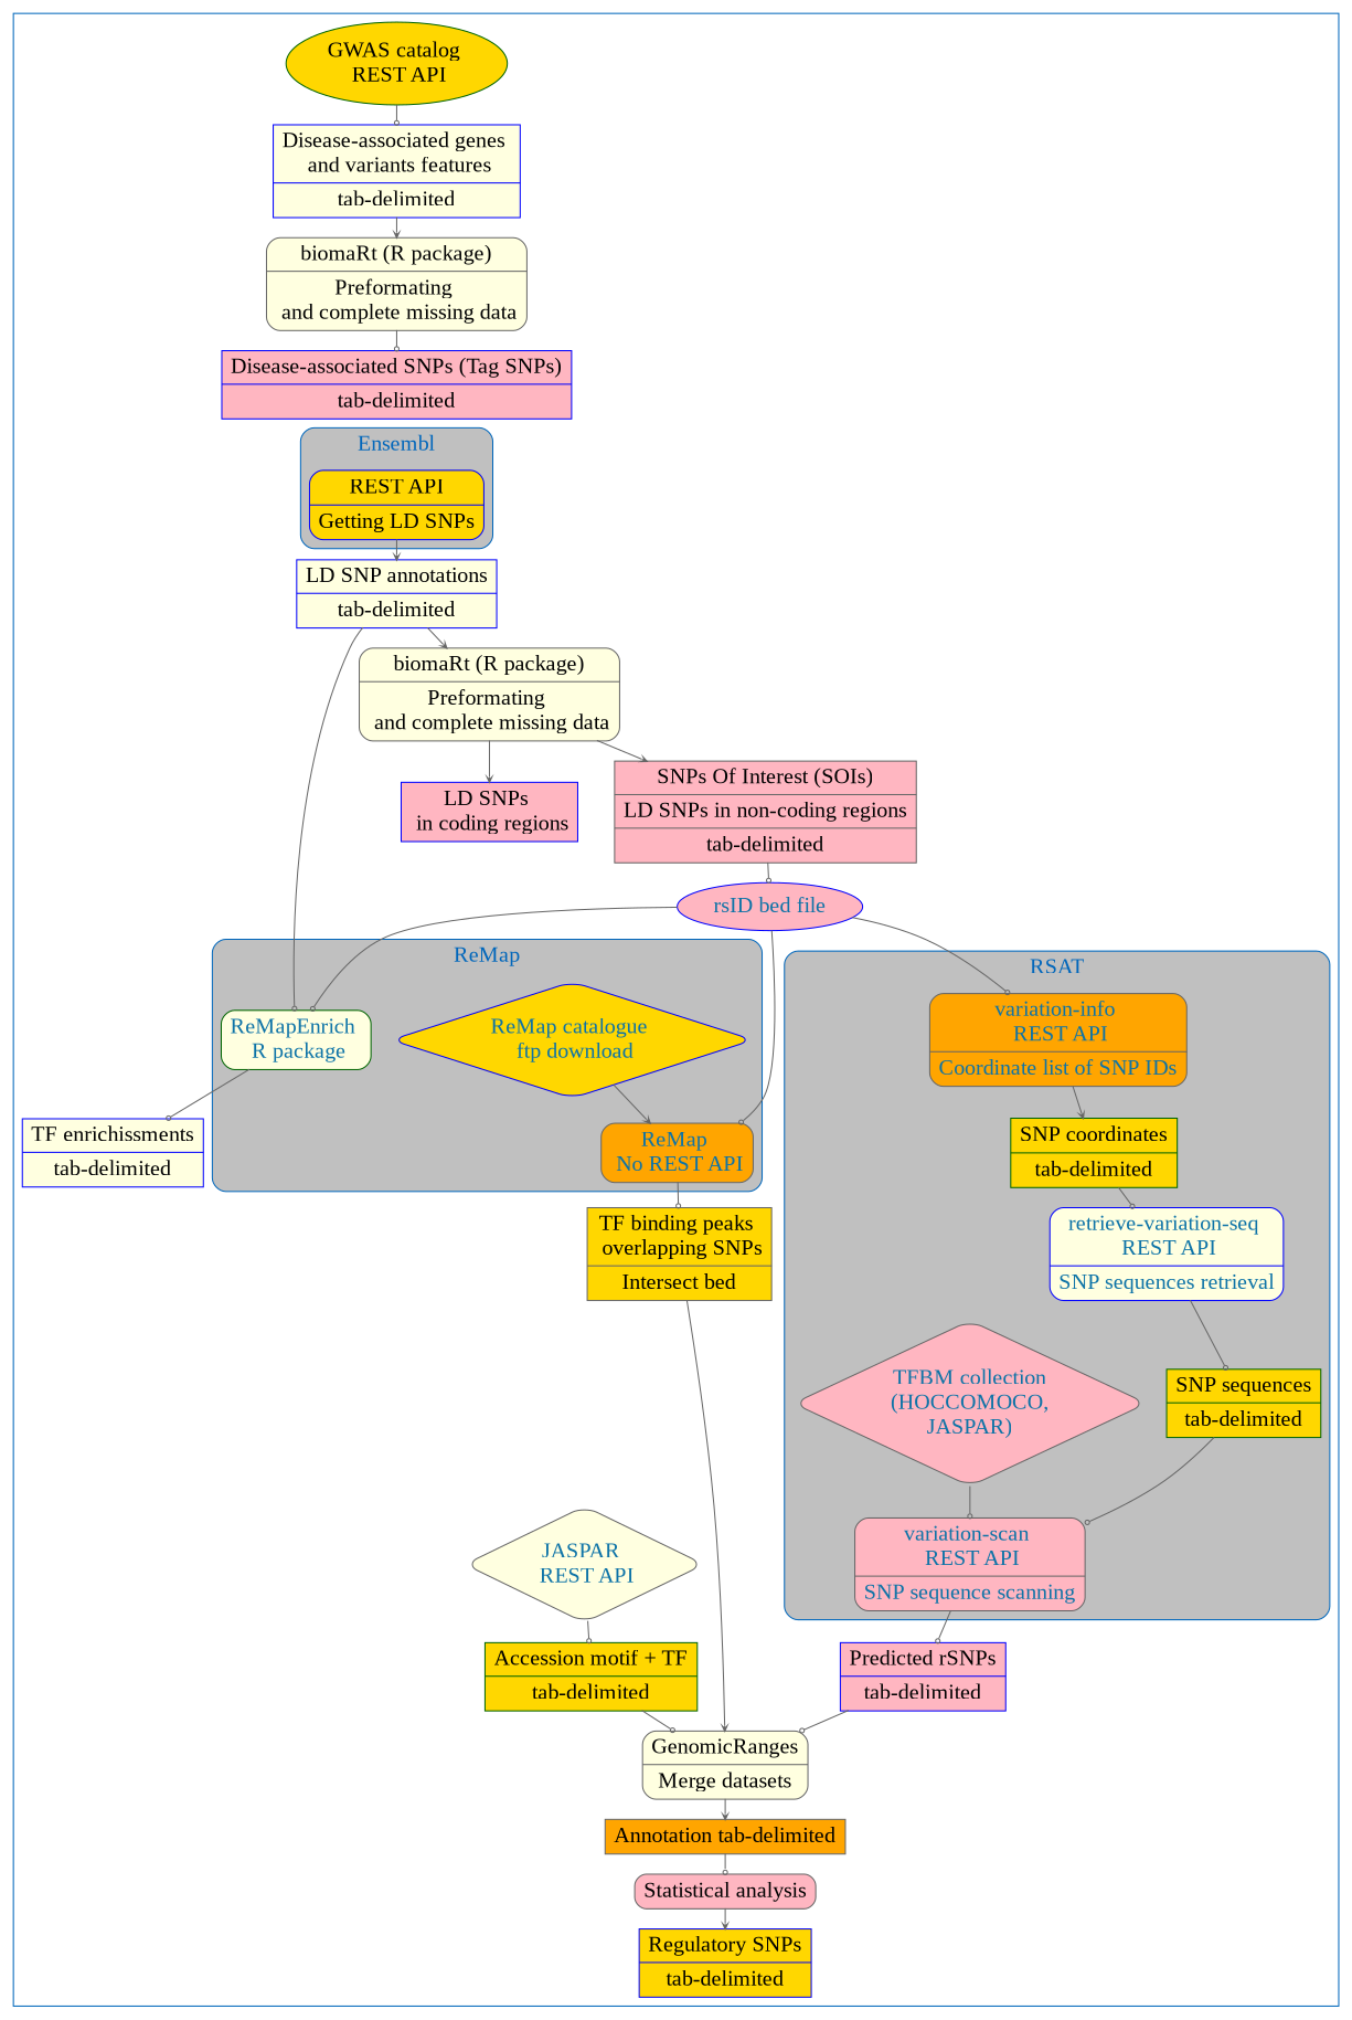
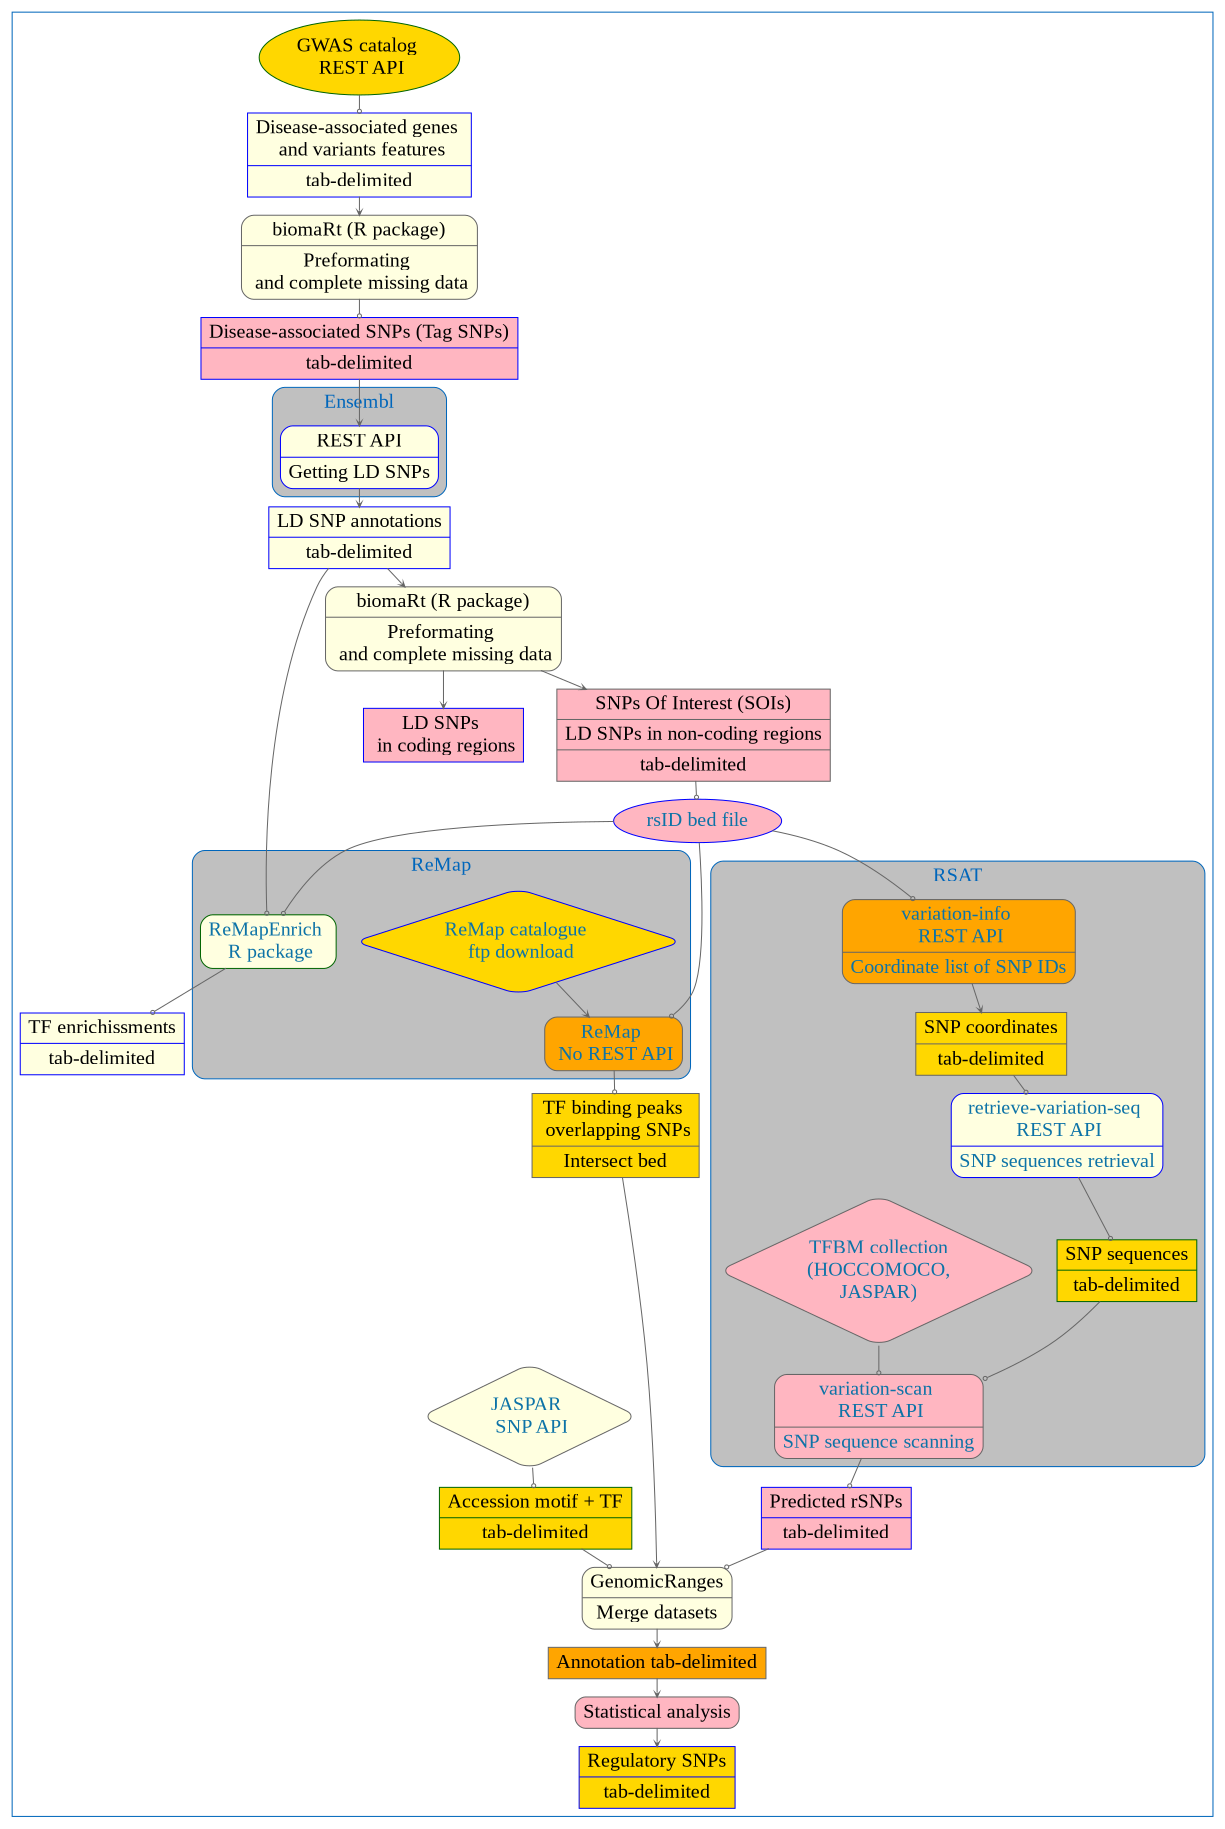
  digraph {
    fontname="Liberation Serif"
    node [color=gray40 fillcolor=lightyellow fontname="Liberation Serif" fontsize=20 shape=record style="rounded,filled"]
    edge [arrowhead=odot arrowsize=0.5 color="#666666" fontname="Liberation Serif" fontsize=20 labelfontname=ArialMT labelfontsize=20]
-   n1 [color=blue fillcolor=gold height=0.2 label="{REST API| Getting LD SNPs}"]
+   n1 [color=blue height=0.2 label="{REST API| Getting LD SNPs}"]
    n2 [fillcolor=orange fontcolor="#0D73A7" height=0.2 label="{variation-info \n REST API | Coordinate list of SNP IDs}"]
-   n3 [color=darkgreen fillcolor=gold height=0.2 label="{SNP coordinates | tab-delimited }" style=filled]
+   n3 [fillcolor=gold height=0.2 label="{SNP coordinates | tab-delimited }" style=filled]
    n4 [color=blue fontcolor="#0D73A7" height=0.2 label="{retrieve-variation-seq \n REST API | SNP sequences retrieval}"]
    n5 [color=darkgreen fillcolor=gold height=0.2 label="{SNP sequences | tab-delimited }" style=filled]
    n6 [fillcolor=lightpink fontcolor="#0D73A7" height=0.2 label="{variation-scan \n REST API | SNP sequence scanning}"]
    n7 [fillcolor=lightpink fontcolor="#0D73A7" height=0.2 label="TFBM collection\n(HOCCOMOCO,\nJASPAR)" shape=diamond]
    n8 [color=darkgreen fontcolor="#0D73A7" height=0.2 label="{ReMapEnrich \n R package}"]
    n9 [fillcolor=orange fontcolor="#0D73A7" height=0.2 label="{ReMap \n No REST API}"]
    n10 [color=blue fillcolor=gold fontcolor="#0D73A7" height=0.2 label="ReMap catalogue \n ftp download" shape=diamond]
    n11 [color=darkgreen fillcolor=gold height=0.2 label="GWAS catalog \n REST API" shape=ellipse]
    n12 [color=blue height=0.2 label="{Disease-associated genes \n and variants features | tab-delimited}" style=filled]
    n13 [height=0.2 label="{biomaRt (R package) | Preformating \n and complete missing data}"]
    n14 [color=blue fillcolor=lightpink height=0.2 label="{Disease-associated SNPs (Tag SNPs) | tab-delimited}" style=filled]
    n15 [color=blue height=0.2 label="{LD SNP annotations | tab-delimited}" style=filled]
    n16 [height=0.2 label="{biomaRt (R package) | Preformating \n and complete missing data}"]
    n17 [fillcolor=lightpink height=0.2 label="{SNPs Of Interest (SOIs) | LD SNPs in non-coding regions | tab-delimited}" style=filled]
    n18 [color=blue fillcolor=lightpink height=0.2 label="{LD SNPs \n in coding regions}" style=filled]
    n19 [color=blue fillcolor=lightpink fontcolor="#0D73A7" height=0.2 label="rsID bed file" shape=ellipse style=filled]
    n20 [color=blue fillcolor=lightpink height=0.2 label="{Predicted rSNPs | tab-delimited}" style=filled]
    n21 [height=0.2 label="{GenomicRanges| Merge datasets}"]
    n22 [color=blue height=0.2 label="{TF enrichissments | tab-delimited}" style=filled]
    n23 [fillcolor=gold height=0.2 label="{TF binding peaks \n overlapping SNPs | Intersect bed}" style=filled]
    n24 [fillcolor=orange height=0.2 label="{Annotation tab-delimited}" style=filled]
    n25 [fillcolor=lightpink height=0.2 label="{Statistical analysis}"]
-   n26 [fontcolor="#0D73A7" height=0.2 label="JASPAR \n REST API" shape=diamond]
+   n26 [fontcolor="#0D73A7" height=0.2 label="JASPAR \n SNP API" shape=diamond]
    n27 [color=darkgreen fillcolor=gold height=0.2 label="{Accession motif + TF | tab-delimited}" style=filled]
    n28 [color=blue fillcolor=gold height=0.2 label="{Regulatory SNPs | tab-delimited}" style=filled]
    subgraph cluster_1 {
      color="#0066BB"
      fontcolor="#0066BB"
      fontsize=20
      labelloc=t
      nodesep=0.1
      rankdir=TB
      ranksep=0.2
      n11
      n12
      n13
      n14
      n15
      n16
      n17
      n18
      n19
      n20
      n21
      n22
      n23
      n24
      n25
      n26
      n27
      n28
      subgraph cluster_2 {
        bgcolor="#C0C0C0"
        color="#0066BB"
        fontcolor="#0066BB"
        fontsize=20
        label=Ensembl
        labelloc=t
        nodesep=0.1
        rankdir=TB
        ranksep=0.2
        style=rounded
        n1
      }
      subgraph cluster_3 {
        bgcolor="#C0C0C0"
        color="#0066BB"
        fontcolor="#0066BB"
        fontsize=20
        label=RSAT
        labelloc=t
        nodesep=0.1
        rankdir=TB
        ranksep=0.2
        style=rounded
        n2
        n3
        n4
        n5
        n6
        n7
      }
      subgraph cluster_4 {
        bgcolor="#C0C0C0"
        color="#0066BB"
        fontcolor="#0066BB"
        fontsize=20
        label=ReMap
        labelloc=t
        nodesep=0.1
        rankdir=TB
        ranksep=0.2
        style=rounded
        n8
        n9
        n10
      }
    }
    n1 -> n15 [arrowhead=vee]
    n2 -> n3 [arrowhead=vee]
    n3 -> n4
    n4 -> n5
    n5 -> n6
    n6 -> n20
    n7 -> n6
    n8 -> n22
    n9 -> n23
    n10 -> n9 [arrowhead=vee]
    n11 -> n12
    n12 -> n13 [arrowhead=vee]
    n13 -> n14
+   n14 -> n1 [arrowhead=vee]
    n15 -> n8
    n15 -> n16 [arrowhead=vee]
    n16 -> n17 [arrowhead=vee]
    n16 -> n18 [arrowhead=vee]
    n17 -> n19
    n19 -> n2
    n19 -> n8
    n19 -> n9
    n20 -> n21
    n21 -> n24 [arrowhead=vee]
    n23 -> n21 [arrowhead=vee]
-   n24 -> n25
+   n24 -> n25 [arrowhead=vee]
    n25 -> n28 [arrowhead=vee]
    n26 -> n27
    n27 -> n21
  }
